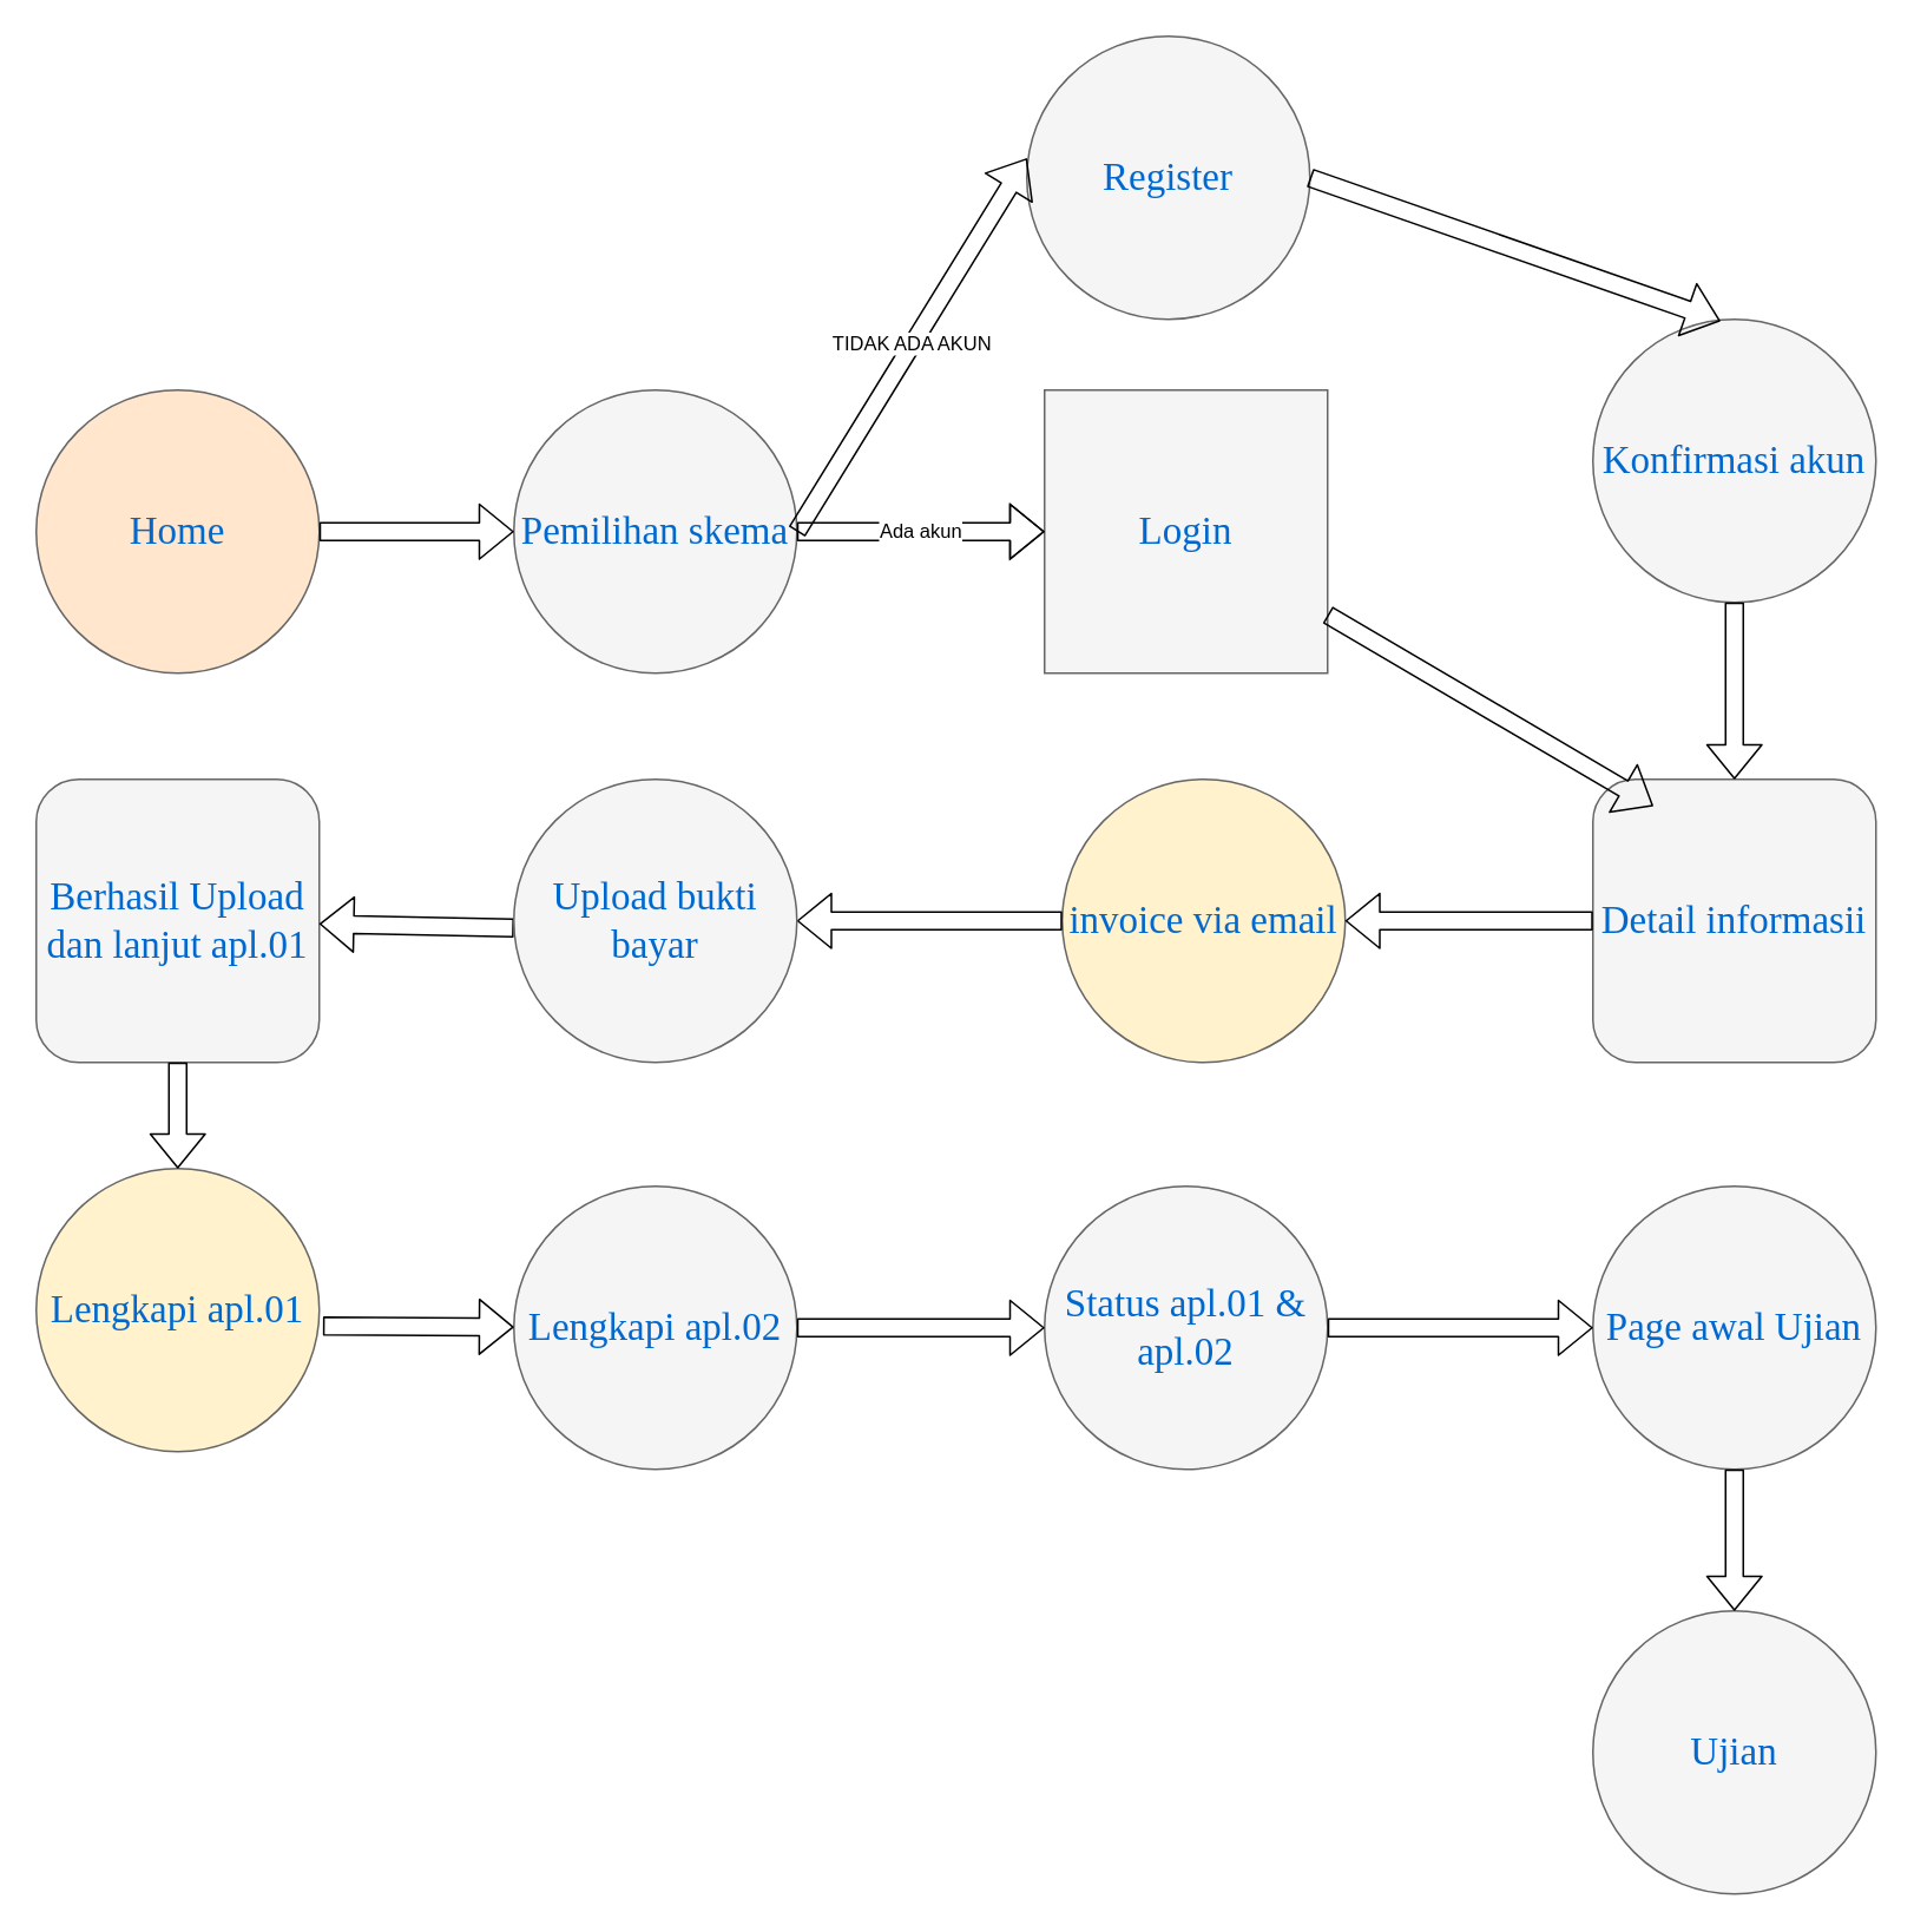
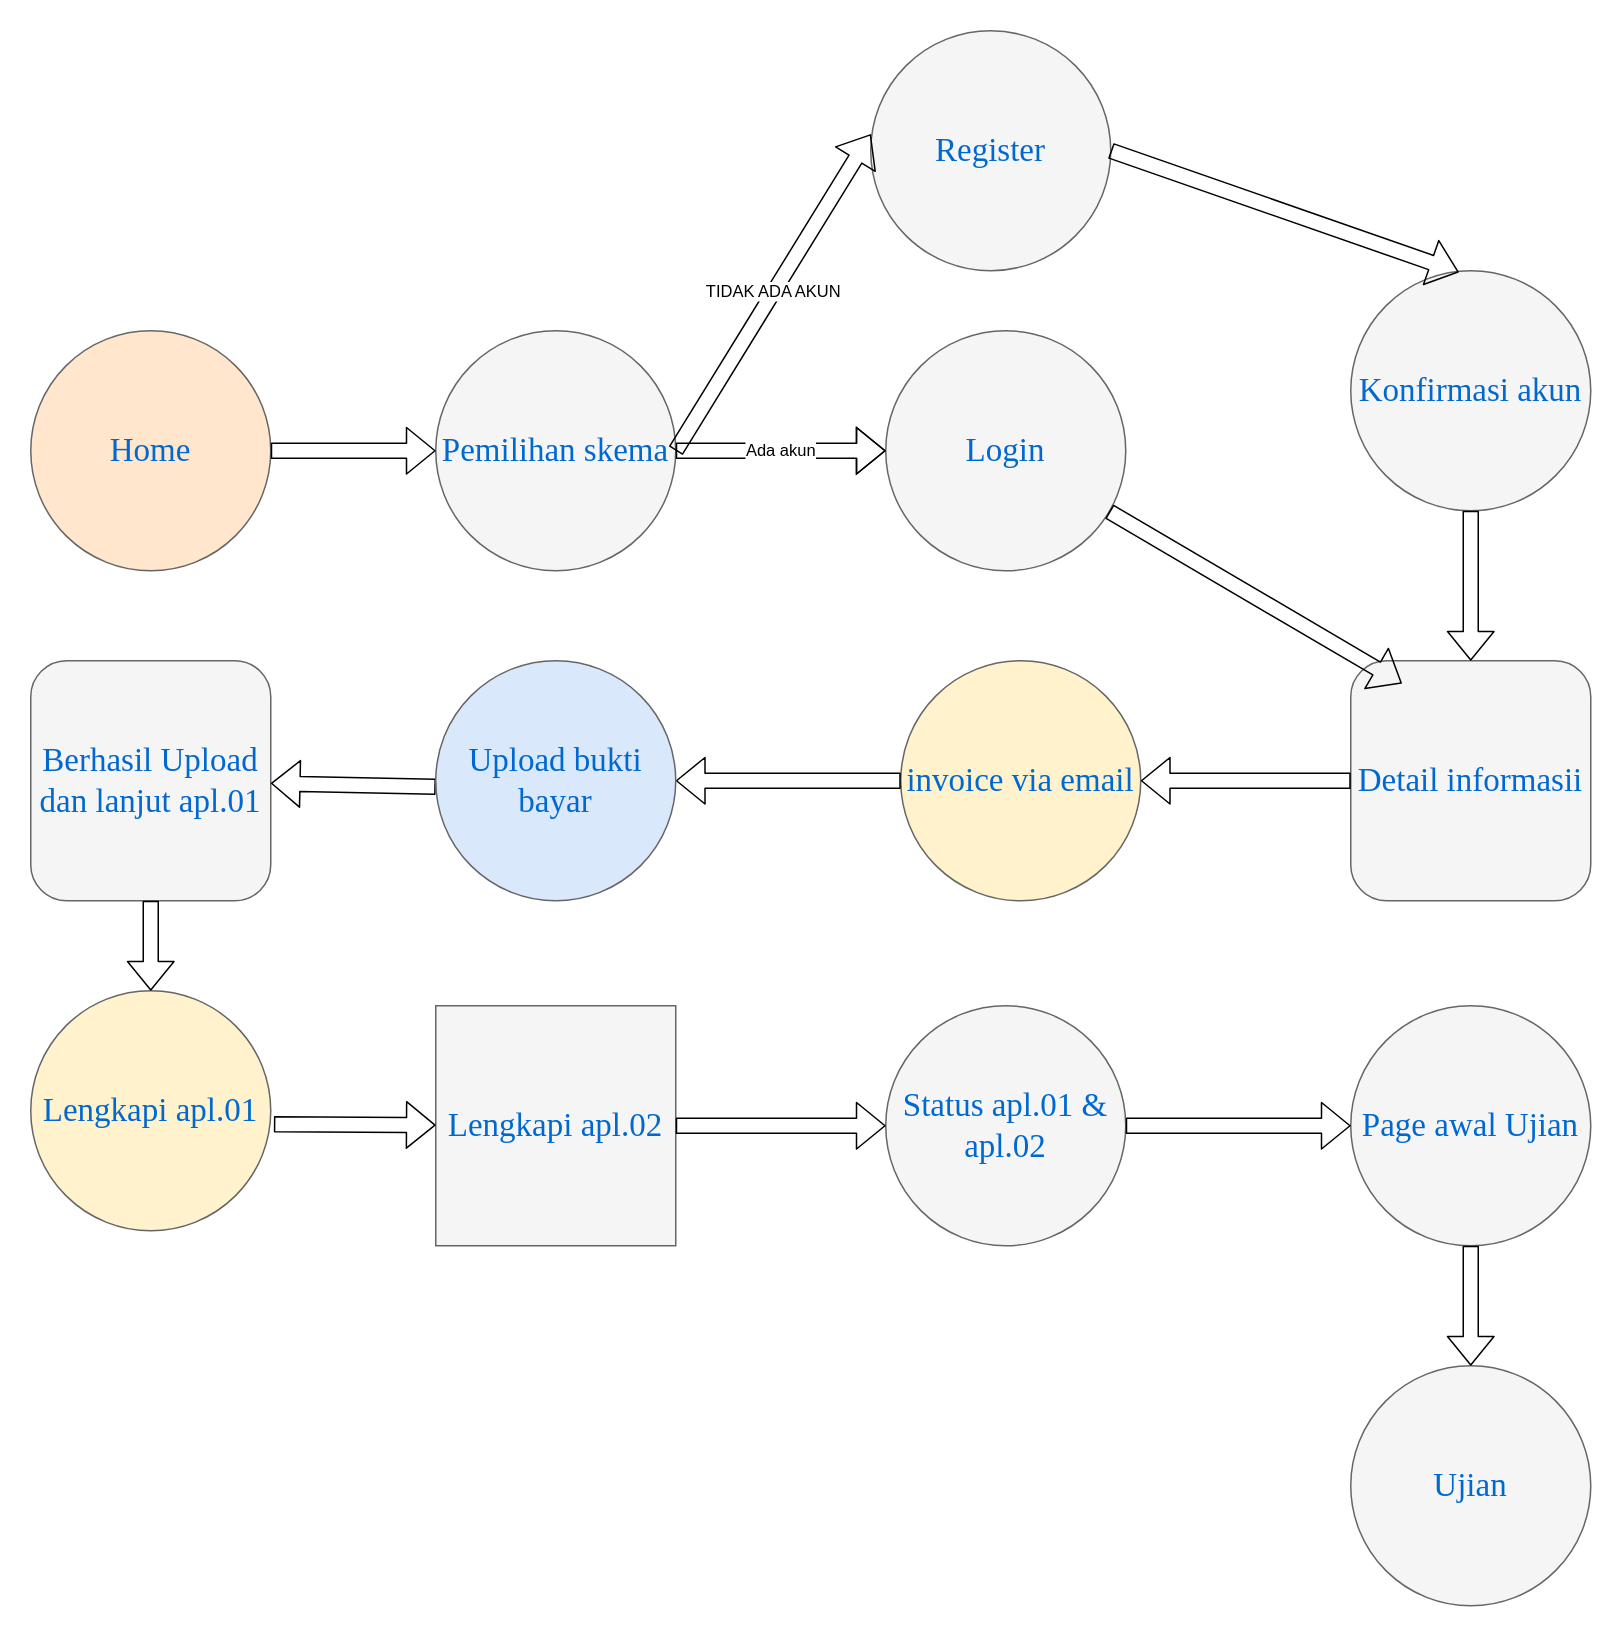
  <mxCell id="0" />
  <mxCell id="1" parent="0" />
  <mxCell id="2" value="Home" style="ellipse;whiteSpace=wrap;html=1;rounded=0;shadow=0;dashed=0;comic=0;fontFamily=Verdana;fontSize=22;fontColor=#0069D1;fillColor=#ffe6cc;strokeColor=#666666;" parent="1" vertex="1"><mxGeometry x="20" y="220" width="160" height="160" as="geometry" /></mxCell>
  <mxCell id="3" value="Page awal Ujian" style="ellipse;whiteSpace=wrap;html=1;rounded=0;shadow=0;dashed=0;comic=0;fontFamily=Verdana;fontSize=22;fontColor=#0069D1;fillColor=#f5f5f5;strokeColor=#666666;" parent="1" vertex="1"><mxGeometry x="900" y="670" width="160" height="160" as="geometry" /></mxCell>
  <mxCell id="4" value="Konfirmasi akun" style="ellipse;whiteSpace=wrap;html=1;rounded=0;shadow=0;dashed=0;comic=0;fontFamily=Verdana;fontSize=22;fontColor=#0069D1;fillColor=#f5f5f5;strokeColor=#666666;" parent="1" vertex="1"><mxGeometry x="900" y="180" width="160" height="160" as="geometry" /></mxCell>
  <mxCell id="5" value="Status apl.01 &amp;amp; apl.02" style="ellipse;whiteSpace=wrap;html=1;rounded=0;shadow=0;dashed=0;comic=0;fontFamily=Verdana;fontSize=22;fontColor=#0069D1;fillColor=#f5f5f5;strokeColor=#666666;" parent="1" vertex="1"><mxGeometry x="590" y="670" width="160" height="160" as="geometry" /></mxCell>
  <mxCell id="6" value="Detail informasii" style="whiteSpace=wrap;html=1;shadow=0;dashed=0;comic=0;fontFamily=Verdana;fontSize=22;fontColor=#0069D1;fillColor=#f5f5f5;strokeColor=#666666;rounded=1;" parent="1" vertex="1"><mxGeometry x="900" y="440" width="160" height="160" as="geometry" /></mxCell>
  <mxCell id="7" value="Pemilihan skema" style="ellipse;whiteSpace=wrap;html=1;rounded=0;shadow=0;dashed=0;comic=0;fontFamily=Verdana;fontSize=22;fontColor=#0069D1;fillColor=#f5f5f5;strokeColor=#666666;" parent="1" vertex="1"><mxGeometry x="290" y="220" width="160" height="160" as="geometry" /></mxCell>
  <mxCell id="8" value="invoice via email" style="ellipse;whiteSpace=wrap;html=1;rounded=0;shadow=0;dashed=0;comic=0;fontFamily=Verdana;fontSize=22;fontColor=#0069D1;fillColor=#fff2cc;strokeColor=#666666;" parent="1" vertex="1"><mxGeometry x="600" y="440" width="160" height="160" as="geometry" /></mxCell>
- <mxCell id="9" value="Lengkapi apl.02" style="ellipse;whiteSpace=wrap;html=1;rounded=0;shadow=0;dashed=0;comic=0;fontFamily=Verdana;fontSize=22;fontColor=#0069D1;fillColor=#f5f5f5;strokeColor=#666666;" parent="1" vertex="1"><mxGeometry x="290" y="670" width="160" height="160" as="geometry" /></mxCell>
+ <mxCell id="9" value="Lengkapi apl.02" style="whiteSpace=wrap;html=1;shadow=0;dashed=0;comic=0;fontFamily=Verdana;fontSize=22;fontColor=#0069D1;fillColor=#f5f5f5;strokeColor=#666666;rounded=0;" parent="1" vertex="1"><mxGeometry x="290" y="670" width="160" height="160" as="geometry" /></mxCell>
  <mxCell id="10" value="Berhasil Upload dan lanjut apl.01" style="whiteSpace=wrap;html=1;shadow=0;dashed=0;comic=0;fontFamily=Verdana;fontSize=22;fontColor=#0069D1;fillColor=#f5f5f5;strokeColor=#666666;rounded=1;" parent="1" vertex="1"><mxGeometry x="20" y="440" width="160" height="160" as="geometry" /></mxCell>
- <mxCell id="11" value="Login" style="whiteSpace=wrap;html=1;shadow=0;dashed=0;comic=0;fontFamily=Verdana;fontSize=22;fontColor=#0069D1;fillColor=#f5f5f5;strokeColor=#666666;rounded=0;" parent="1" vertex="1"><mxGeometry x="590" y="220" width="160" height="160" as="geometry" /></mxCell>
+ <mxCell id="11" value="Login" style="ellipse;whiteSpace=wrap;html=1;rounded=0;shadow=0;dashed=0;comic=0;fontFamily=Verdana;fontSize=22;fontColor=#0069D1;fillColor=#f5f5f5;strokeColor=#666666;" parent="1" vertex="1"><mxGeometry x="590" y="220" width="160" height="160" as="geometry" /></mxCell>
  <mxCell id="12" value="Lengkapi apl.01" style="ellipse;whiteSpace=wrap;html=1;rounded=0;shadow=0;dashed=0;comic=0;fontFamily=Verdana;fontSize=22;fontColor=#0069D1;fillColor=#fff2cc;strokeColor=#666666;" parent="1" vertex="1"><mxGeometry x="20" y="660" width="160" height="160" as="geometry" /></mxCell>
  <mxCell id="13" value="" style="shape=flexArrow;endArrow=classic;html=1;entryX=0;entryY=0.5;entryDx=0;entryDy=0;" parent="1" source="2" target="7" edge="1"><mxGeometry width="50" height="50" relative="1" as="geometry"><mxPoint x="180" y="350" as="sourcePoint" /><mxPoint x="250.711" y="300" as="targetPoint" /></mxGeometry></mxCell>
  <mxCell id="14" value="Ada akun" style="shape=flexArrow;endArrow=classic;html=1;entryX=0;entryY=0.5;entryDx=0;entryDy=0;" parent="1" source="7" target="11" edge="1"><mxGeometry width="50" height="50" relative="1" as="geometry"><mxPoint x="450" y="350" as="sourcePoint" /><mxPoint x="520.711" y="300" as="targetPoint" /><Array as="points"><mxPoint x="520" y="300" /></Array></mxGeometry></mxCell>
  <mxCell id="15" value="" style="shape=flexArrow;endArrow=classic;html=1;exitX=0.5;exitY=1;exitDx=0;exitDy=0;" parent="1" source="4" target="6" edge="1"><mxGeometry width="50" height="50" relative="1" as="geometry"><mxPoint x="980" y="420" as="sourcePoint" /><mxPoint x="1030" y="370" as="targetPoint" /></mxGeometry></mxCell>
  <mxCell id="16" value="" style="shape=flexArrow;endArrow=classic;html=1;" parent="1" source="6" target="8" edge="1"><mxGeometry width="50" height="50" relative="1" as="geometry"><mxPoint x="829.289" y="570" as="sourcePoint" /><mxPoint x="829.289" y="520" as="targetPoint" /></mxGeometry></mxCell>
  <mxCell id="17" value="" style="shape=flexArrow;endArrow=classic;html=1;" parent="1" source="8" target="22" edge="1"><mxGeometry width="50" height="50" relative="1" as="geometry"><mxPoint x="529.289" y="570" as="sourcePoint" /><mxPoint x="460" y="520" as="targetPoint" /></mxGeometry></mxCell>
  <mxCell id="18" value="" style="shape=flexArrow;endArrow=classic;html=1;exitX=0;exitY=0.5;exitDx=0;exitDy=0;" parent="1" target="10" edge="1"><mxGeometry width="50" height="50" relative="1" as="geometry"><mxPoint x="290" y="524" as="sourcePoint" /><mxPoint x="180" y="524" as="targetPoint" /></mxGeometry></mxCell>
  <mxCell id="19" value="" style="shape=flexArrow;endArrow=classic;html=1;exitX=1.013;exitY=0.556;exitDx=0;exitDy=0;exitPerimeter=0;" parent="1" source="12" target="9" edge="1"><mxGeometry width="50" height="50" relative="1" as="geometry"><mxPoint x="230" y="620" as="sourcePoint" /><mxPoint x="100" y="660.711" as="targetPoint" /></mxGeometry></mxCell>
  <mxCell id="20" value="" style="shape=flexArrow;endArrow=classic;html=1;entryX=0;entryY=0.5;entryDx=0;entryDy=0;" parent="1" source="9" target="5" edge="1"><mxGeometry width="50" height="50" relative="1" as="geometry"><mxPoint x="180" y="790" as="sourcePoint" /><mxPoint x="230" y="740" as="targetPoint" /></mxGeometry></mxCell>
  <mxCell id="21" value="" style="shape=flexArrow;endArrow=classic;html=1;entryX=0;entryY=0.5;entryDx=0;entryDy=0;" parent="1" source="5" target="3" edge="1"><mxGeometry width="50" height="50" relative="1" as="geometry"><mxPoint x="453" y="800" as="sourcePoint" /><mxPoint x="523.711" y="750" as="targetPoint" /></mxGeometry></mxCell>
- <mxCell id="22" value="Upload bukti bayar" style="ellipse;whiteSpace=wrap;html=1;rounded=0;shadow=0;dashed=0;comic=0;fontFamily=Verdana;fontSize=22;fontColor=#0069D1;fillColor=#f5f5f5;strokeColor=#666666;" parent="1" vertex="1"><mxGeometry x="290" y="440" width="160" height="160" as="geometry" /></mxCell>
+ <mxCell id="22" value="Upload bukti bayar" style="ellipse;whiteSpace=wrap;html=1;rounded=0;shadow=0;dashed=0;comic=0;fontFamily=Verdana;fontSize=22;fontColor=#0069D1;fillColor=#dae8fc;strokeColor=#666666;" parent="1" vertex="1"><mxGeometry x="290" y="440" width="160" height="160" as="geometry" /></mxCell>
  <mxCell id="23" value="" style="shape=flexArrow;endArrow=classic;html=1;" parent="1" source="10" target="12" edge="1"><mxGeometry width="50" height="50" relative="1" as="geometry"><mxPoint x="100" y="650" as="sourcePoint" /><mxPoint x="100" y="670.711" as="targetPoint" /></mxGeometry></mxCell>
  <mxCell id="24" value="Ujian" style="ellipse;whiteSpace=wrap;html=1;rounded=0;shadow=0;dashed=0;comic=0;fontFamily=Verdana;fontSize=22;fontColor=#0069D1;fillColor=#f5f5f5;strokeColor=#666666;" vertex="1" parent="1"><mxGeometry x="900" y="910" width="160" height="160" as="geometry" /></mxCell>
  <mxCell id="25" value="" style="shape=flexArrow;endArrow=classic;html=1;entryX=0.5;entryY=0;entryDx=0;entryDy=0;" edge="1" parent="1" source="3" target="24"><mxGeometry width="50" height="50" relative="1" as="geometry"><mxPoint x="980" y="880" as="sourcePoint" /><mxPoint x="980" y="860" as="targetPoint" /></mxGeometry></mxCell>
  <mxCell id="26" value="Register" style="ellipse;whiteSpace=wrap;html=1;rounded=0;shadow=0;dashed=0;comic=0;fontFamily=Verdana;fontSize=22;fontColor=#0069D1;fillColor=#f5f5f5;strokeColor=#666666;" vertex="1" parent="1"><mxGeometry x="580" y="20" width="160" height="160" as="geometry" /></mxCell>
  <mxCell id="27" value="TIDAK ADA AKUN" style="shape=flexArrow;endArrow=classic;html=1;entryX=0;entryY=0.431;entryDx=0;entryDy=0;entryPerimeter=0;" edge="1" parent="1" target="26"><mxGeometry width="50" height="50" relative="1" as="geometry"><mxPoint x="450" y="300" as="sourcePoint" /><mxPoint x="490" y="290" as="targetPoint" /></mxGeometry></mxCell>
  <mxCell id="28" value="" style="shape=flexArrow;endArrow=classic;html=1;entryX=0.45;entryY=0.006;entryDx=0;entryDy=0;entryPerimeter=0;exitX=1;exitY=0.5;exitDx=0;exitDy=0;" edge="1" parent="1" source="26" target="4"><mxGeometry width="50" height="50" relative="1" as="geometry"><mxPoint x="740" y="140" as="sourcePoint" /><mxPoint x="790" y="90" as="targetPoint" /></mxGeometry></mxCell>
  <mxCell id="29" value="" style="shape=flexArrow;endArrow=classic;html=1;entryX=0.213;entryY=0.094;entryDx=0;entryDy=0;entryPerimeter=0;" edge="1" parent="1" source="11" target="6"><mxGeometry width="50" height="50" relative="1" as="geometry"><mxPoint x="740" y="350" as="sourcePoint" /><mxPoint x="790" y="300" as="targetPoint" /></mxGeometry></mxCell>
